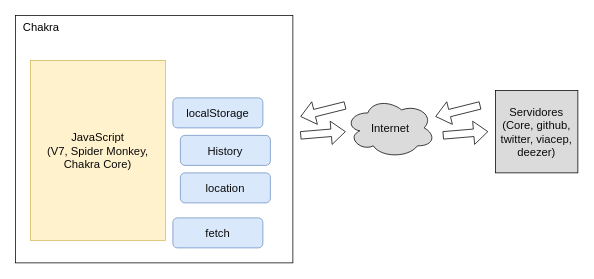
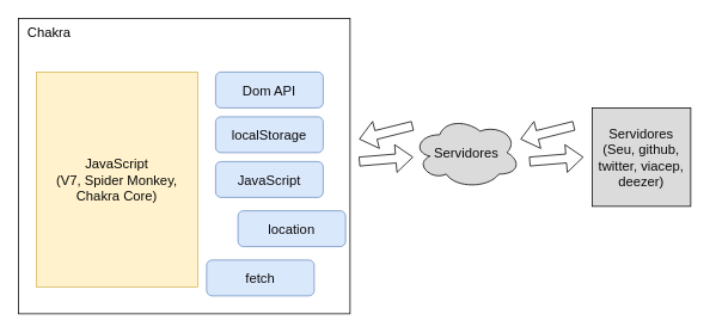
  <mxCell id="0" />
  <mxCell id="1" parent="0" />
  <mxCell id="2" value="&amp;nbsp; Chakra" style="rounded=0;whiteSpace=wrap;html=1;fontSize=15;align=left;verticalAlign=top;" vertex="1" parent="1"><mxGeometry x="20" y="20" width="370" height="330" as="geometry" /></mxCell>
  <mxCell id="3" value="JavaScript&lt;br style=&quot;font-size: 15px;&quot;&gt;(V7, Spider Monkey, Chakra Core)" style="rounded=0;whiteSpace=wrap;html=1;fontSize=15;spacing=2;spacingTop=0;horizontal=1;fillColor=#fff2cc;strokeColor=#d6b656;labelBackgroundColor=none;fontColor=#080808;" vertex="1" parent="1"><mxGeometry x="40" y="80" width="180" height="240" as="geometry" /></mxCell>
- <mxCell id="5" value="localStorage" style="rounded=1;whiteSpace=wrap;html=1;labelBackgroundColor=none;fillColor=#dae8fc;fontSize=15;align=center;strokeColor=#6c8ebf;fontColor=#0A0A0A;" vertex="1" parent="1"><mxGeometry x="230" y="130" width="120" height="40" as="geometry" /></mxCell>
- <mxCell id="6" value="History" style="rounded=1;whiteSpace=wrap;html=1;labelBackgroundColor=none;fillColor=#dae8fc;fontSize=15;align=center;strokeColor=#6c8ebf;fontColor=#0A0A0A;" vertex="1" parent="1"><mxGeometry x="240" y="180" width="120" height="40" as="geometry" /></mxCell>
- <mxCell id="7" value="location" style="rounded=1;whiteSpace=wrap;html=1;labelBackgroundColor=none;fillColor=#dae8fc;fontSize=15;align=center;strokeColor=#6c8ebf;fontColor=#0A0A0A;" vertex="1" parent="1"><mxGeometry x="240" y="230" width="120" height="40" as="geometry" /></mxCell>
+ <mxCell id="4" value="Dom API" style="rounded=1;whiteSpace=wrap;html=1;labelBackgroundColor=none;fillColor=#dae8fc;fontSize=15;align=center;strokeColor=#6c8ebf;fontColor=#0A0A0A;" vertex="1" parent="1"><mxGeometry x="240" y="80" width="120" height="40" as="geometry" /></mxCell>
+ <mxCell id="5" value="localStorage" style="rounded=1;whiteSpace=wrap;html=1;labelBackgroundColor=none;fillColor=#dae8fc;fontSize=15;align=center;strokeColor=#6c8ebf;fontColor=#0A0A0A;" vertex="1" parent="1"><mxGeometry x="240" y="130" width="120" height="40" as="geometry" /></mxCell>
+ <mxCell id="6" value="JavaScript" style="rounded=1;whiteSpace=wrap;html=1;labelBackgroundColor=none;fillColor=#dae8fc;fontSize=15;align=center;strokeColor=#6c8ebf;fontColor=#0A0A0A;" vertex="1" parent="1"><mxGeometry x="240" y="180" width="120" height="40" as="geometry" /></mxCell>
+ <mxCell id="7" value="location" style="rounded=1;whiteSpace=wrap;html=1;labelBackgroundColor=none;fillColor=#dae8fc;fontSize=15;align=center;strokeColor=#6c8ebf;fontColor=#0A0A0A;" vertex="1" parent="1"><mxGeometry x="265" y="235" width="120" height="40" as="geometry" /></mxCell>
  <mxCell id="8" value="fetch" style="rounded=1;whiteSpace=wrap;html=1;labelBackgroundColor=none;fillColor=#dae8fc;fontSize=15;align=center;strokeColor=#6c8ebf;fontColor=#0A0A0A;" vertex="1" parent="1"><mxGeometry x="230" y="290" width="120" height="40" as="geometry" /></mxCell>
- <mxCell id="9" value="Internet" style="ellipse;shape=cloud;whiteSpace=wrap;html=1;labelBackgroundColor=none;fillColor=#DBDBDB;gradientColor=none;fontSize=15;fontColor=#0A0A0A;align=center;" vertex="1" parent="1"><mxGeometry x="460" y="130" width="120" height="80" as="geometry" /></mxCell>
- <mxCell id="10" value="Servidores&lt;br&gt;(Core, github, twitter, viacep, deezer)" style="whiteSpace=wrap;html=1;aspect=fixed;labelBackgroundColor=none;fillColor=#DBDBDB;gradientColor=none;fontSize=15;fontColor=#0A0A0A;align=center;" vertex="1" parent="1"><mxGeometry x="660" y="120" width="110" height="110" as="geometry" /></mxCell>
+ <mxCell id="9" value="Servidores" style="ellipse;shape=cloud;whiteSpace=wrap;html=1;labelBackgroundColor=none;fillColor=#DBDBDB;gradientColor=none;fontSize=15;fontColor=#0A0A0A;align=center;" vertex="1" parent="1"><mxGeometry x="460" y="130" width="120" height="80" as="geometry" /></mxCell>
+ <mxCell id="10" value="Servidores&lt;br&gt;(Seu, github, twitter, viacep, deezer)" style="whiteSpace=wrap;html=1;aspect=fixed;labelBackgroundColor=none;fillColor=#DBDBDB;gradientColor=none;fontSize=15;fontColor=#0A0A0A;align=center;" vertex="1" parent="1"><mxGeometry x="660" y="120" width="110" height="110" as="geometry" /></mxCell>
  <mxCell id="11" value="" style="shape=flexArrow;endArrow=classic;html=1;fontSize=15;fontColor=#0A0A0A;" edge="1" parent="1" target="9"><mxGeometry width="50" height="50" relative="1" as="geometry"><mxPoint x="400" y="180" as="sourcePoint" /><mxPoint x="470" y="150" as="targetPoint" /></mxGeometry></mxCell>
  <mxCell id="12" value="" style="shape=flexArrow;endArrow=classic;html=1;fontSize=15;fontColor=#0A0A0A;" edge="1" parent="1"><mxGeometry width="50" height="50" relative="1" as="geometry"><mxPoint x="590" y="180" as="sourcePoint" /><mxPoint x="650.463" y="174.961" as="targetPoint" /></mxGeometry></mxCell>
  <mxCell id="13" value="" style="shape=flexArrow;endArrow=classic;html=1;fontSize=15;fontColor=#0A0A0A;" edge="1" parent="1"><mxGeometry width="50" height="50" relative="1" as="geometry"><mxPoint x="640" y="140" as="sourcePoint" /><mxPoint x="580.003" y="154.961" as="targetPoint" /></mxGeometry></mxCell>
  <mxCell id="14" value="" style="shape=flexArrow;endArrow=classic;html=1;fontSize=15;fontColor=#0A0A0A;" edge="1" parent="1"><mxGeometry width="50" height="50" relative="1" as="geometry"><mxPoint x="460" y="140" as="sourcePoint" /><mxPoint x="400.003" y="154.961" as="targetPoint" /></mxGeometry></mxCell>
